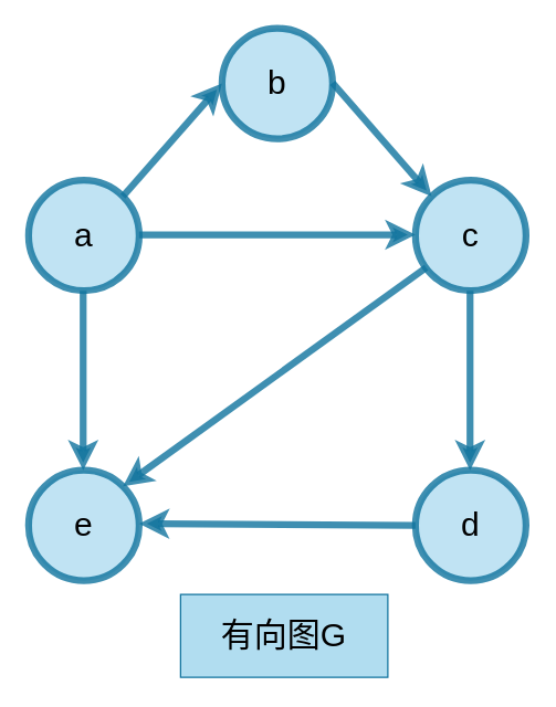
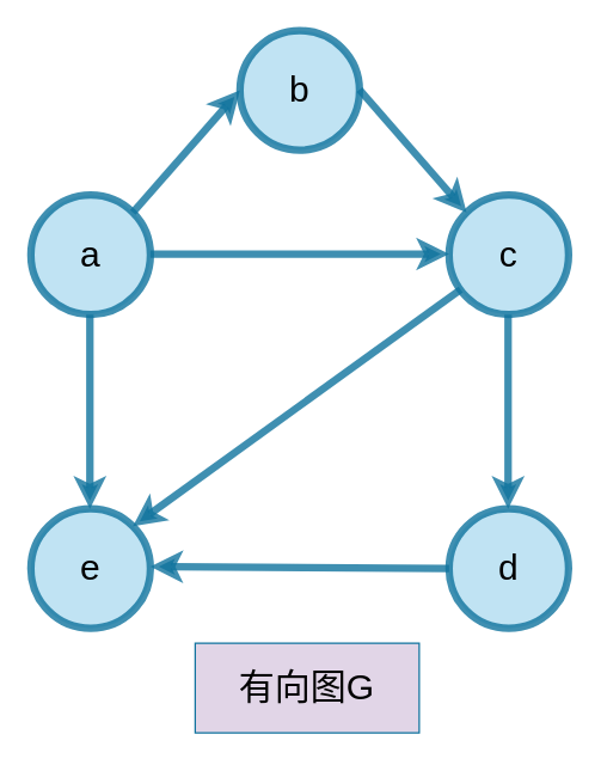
  <mxCell id="0" />
  <mxCell id="1" parent="0" />
  <mxCell id="2" value="&lt;font style=&quot;font-size: 24px;&quot;&gt;a&lt;/font&gt;" style="ellipse;whiteSpace=wrap;html=1;aspect=fixed;strokeWidth=5;strokeColor=#10739e;shadow=0;opacity=80;snapToPoint=1;fixDash=0;metaEdit=0;backgroundOutline=0;fillColor=#b1ddf0;" vertex="1" parent="1"><mxGeometry x="20" y="130" width="80" height="80" as="geometry" /></mxCell>
  <mxCell id="3" value="&lt;font style=&quot;font-size: 24px;&quot;&gt;d&lt;/font&gt;" style="ellipse;whiteSpace=wrap;html=1;aspect=fixed;strokeWidth=5;strokeColor=#10739e;shadow=0;opacity=80;snapToPoint=1;fixDash=0;metaEdit=0;backgroundOutline=0;fillColor=#b1ddf0;" vertex="1" parent="1"><mxGeometry x="300" y="340" width="80" height="80" as="geometry" /></mxCell>
  <mxCell id="4" value="&lt;font style=&quot;font-size: 24px;&quot;&gt;e&lt;/font&gt;" style="ellipse;whiteSpace=wrap;html=1;aspect=fixed;strokeWidth=5;strokeColor=#10739e;shadow=0;opacity=80;snapToPoint=1;fixDash=0;metaEdit=0;backgroundOutline=0;fillColor=#b1ddf0;" vertex="1" parent="1"><mxGeometry x="20" y="340" width="80" height="80" as="geometry" /></mxCell>
  <mxCell id="5" value="&lt;font style=&quot;font-size: 24px;&quot;&gt;c&lt;/font&gt;" style="ellipse;whiteSpace=wrap;html=1;aspect=fixed;strokeWidth=5;strokeColor=#10739e;shadow=0;opacity=80;snapToPoint=1;fixDash=0;metaEdit=0;backgroundOutline=0;fillColor=#b1ddf0;" vertex="1" parent="1"><mxGeometry x="300" y="130" width="80" height="80" as="geometry" /></mxCell>
  <mxCell id="6" value="" style="endArrow=classic;html=1;rounded=0;exitX=1;exitY=0.5;exitDx=0;exitDy=0;entryX=0;entryY=0.5;entryDx=0;entryDy=0;strokeWidth=5;strokeColor=#10739e;shadow=0;opacity=80;snapToPoint=1;fixDash=0;metaEdit=0;backgroundOutline=0;endFill=1;startArrow=none;startFill=0;fillColor=#b1ddf0;" edge="1" parent="1"><mxGeometry width="50" height="50" relative="1" as="geometry"><mxPoint x="100" y="169.5" as="sourcePoint" /><mxPoint x="300" y="169.5" as="targetPoint" /><Array as="points"><mxPoint x="160" y="169.5" /></Array></mxGeometry></mxCell>
  <mxCell id="7" value="" style="endArrow=none;html=1;rounded=0;entryX=0;entryY=1;entryDx=0;entryDy=0;strokeWidth=5;strokeColor=#10739e;shadow=0;opacity=80;snapToPoint=1;fixDash=0;metaEdit=0;backgroundOutline=0;endFill=0;fillColor=#b1ddf0;startArrow=classic;startFill=1;exitX=1;exitY=0;exitDx=0;exitDy=0;" edge="1" parent="1" source="4"><mxGeometry width="50" height="50" relative="1" as="geometry"><mxPoint x="84.5" y="347" as="sourcePoint" /><mxPoint x="307.716" y="193.284" as="targetPoint" /></mxGeometry></mxCell>
  <mxCell id="8" value="" style="endArrow=classic;html=1;rounded=0;exitX=1;exitY=0;exitDx=0;exitDy=0;strokeWidth=5;strokeColor=#10739e;shadow=0;opacity=80;snapToPoint=1;fixDash=0;metaEdit=0;backgroundOutline=0;endFill=1;fillColor=#b1ddf0;startArrow=none;startFill=0;" edge="1" parent="1" source="2"><mxGeometry width="50" height="50" relative="1" as="geometry"><mxPoint x="90.004" y="200.004" as="sourcePoint" /><mxPoint x="160" y="60" as="targetPoint" /></mxGeometry></mxCell>
  <mxCell id="9" value="" style="endArrow=classic;html=1;rounded=0;exitX=0.5;exitY=1;exitDx=0;exitDy=0;entryX=0.5;entryY=0;entryDx=0;entryDy=0;strokeWidth=5;strokeColor=#10739e;shadow=0;opacity=80;snapToPoint=1;fixDash=0;metaEdit=0;backgroundOutline=0;endFill=1;startArrow=none;startFill=0;fillColor=#b1ddf0;" edge="1" parent="1"><mxGeometry width="50" height="50" relative="1" as="geometry"><mxPoint x="59.5" y="210" as="sourcePoint" /><mxPoint x="59.5" y="340" as="targetPoint" /></mxGeometry></mxCell>
  <mxCell id="10" value="" style="endArrow=classic;html=1;rounded=0;exitX=0.5;exitY=1;exitDx=0;exitDy=0;strokeWidth=5;strokeColor=#10739e;shadow=0;opacity=80;snapToPoint=1;fixDash=0;metaEdit=0;backgroundOutline=0;endFill=1;startArrow=none;startFill=0;fillColor=#b1ddf0;" edge="1" parent="1"><mxGeometry width="50" height="50" relative="1" as="geometry"><mxPoint x="339.5" y="210" as="sourcePoint" /><mxPoint x="339.5" y="340" as="targetPoint" /></mxGeometry></mxCell>
- <mxCell id="11" value="&lt;font style=&quot;font-size: 24px;&quot;&gt;有向图G&lt;/font&gt;" style="rounded=0;whiteSpace=wrap;html=1;fillColor=#b1ddf0;strokeColor=#10739e;" vertex="1" parent="1"><mxGeometry x="130" y="430" width="150" height="60" as="geometry" /></mxCell>
+ <mxCell id="11" value="&lt;font style=&quot;font-size: 24px;&quot;&gt;有向图G&lt;/font&gt;" style="rounded=0;whiteSpace=wrap;html=1;fillColor=#e1d5e7;strokeColor=#10739e;" vertex="1" parent="1"><mxGeometry x="130" y="430" width="150" height="60" as="geometry" /></mxCell>
  <mxCell id="12" value="&lt;font style=&quot;font-size: 24px;&quot;&gt;b&lt;/font&gt;" style="ellipse;whiteSpace=wrap;html=1;aspect=fixed;strokeWidth=5;strokeColor=#10739e;shadow=0;opacity=80;snapToPoint=1;fixDash=0;metaEdit=0;backgroundOutline=0;fillColor=#b1ddf0;" vertex="1" parent="1"><mxGeometry x="160" y="20" width="80" height="80" as="geometry" /></mxCell>
  <mxCell id="13" value="" style="endArrow=classic;html=1;rounded=0;exitX=1;exitY=0.5;exitDx=0;exitDy=0;strokeWidth=5;strokeColor=#10739e;shadow=0;opacity=80;snapToPoint=1;fixDash=0;metaEdit=0;backgroundOutline=0;endFill=1;startArrow=none;startFill=0;fillColor=#b1ddf0;entryX=0;entryY=0;entryDx=0;entryDy=0;" edge="1" parent="1" target="5"><mxGeometry width="50" height="50" relative="1" as="geometry"><mxPoint x="240" y="59.5" as="sourcePoint" /><mxPoint x="440" y="60" as="targetPoint" /><Array as="points" /></mxGeometry></mxCell>
  <mxCell id="14" value="" style="endArrow=none;html=1;rounded=0;entryX=0;entryY=0.5;entryDx=0;entryDy=0;strokeWidth=5;strokeColor=#10739e;shadow=0;opacity=80;snapToPoint=1;fixDash=0;metaEdit=0;backgroundOutline=0;endFill=0;fillColor=#b1ddf0;startArrow=classic;startFill=1;exitX=1;exitY=0;exitDx=0;exitDy=0;" edge="1" parent="1" target="3"><mxGeometry width="50" height="50" relative="1" as="geometry"><mxPoint x="100" y="378.72" as="sourcePoint" /><mxPoint x="319.716" y="220.004" as="targetPoint" /></mxGeometry></mxCell>
